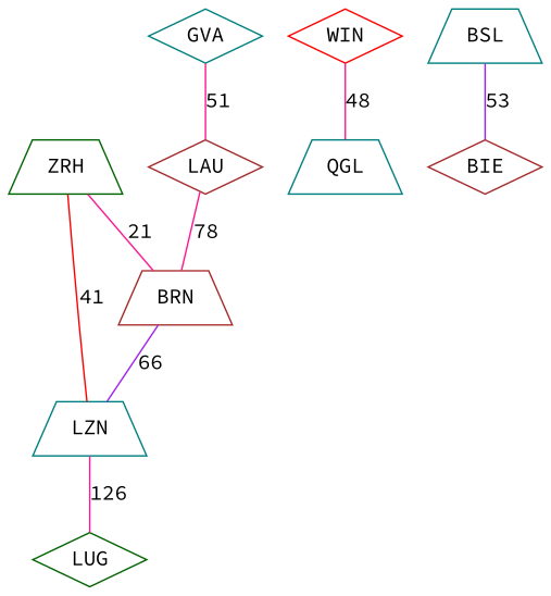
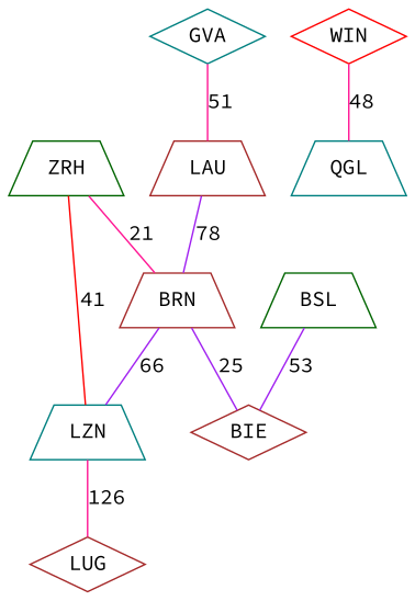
  graph {
    fontname="Source Code Pro"
    node [color=teal fontname="Source Code Pro" shape=trapezium]
    edge [color=deeppink fontname="Source Code Pro"]
    LZN
    ZRH [color=darkgreen]
    BRN [color=brown]
    WIN [color=red shape=diamond]
    QGL
-   LUG [color=darkgreen shape=diamond]
+   LUG [color=brown shape=diamond]
    GVA [shape=diamond]
-   LAU [color=brown shape=diamond]
+   LAU [color=brown]
    BIE [color=brown shape=diamond]
-   BSL
+   BSL [color=darkgreen]
    LZN -- LUG [label=126]
    ZRH -- LZN [color=red label=41]
    ZRH -- BRN [label=21]
    BRN -- LZN [color=purple label=66]
+   BRN -- BIE [color=purple label=25]
    WIN -- QGL [label=48]
    GVA -- LAU [label=51]
-   LAU -- BRN [label=78]
+   LAU -- BRN [color=purple label=78]
    BSL -- BIE [color=purple label=53]
  }
